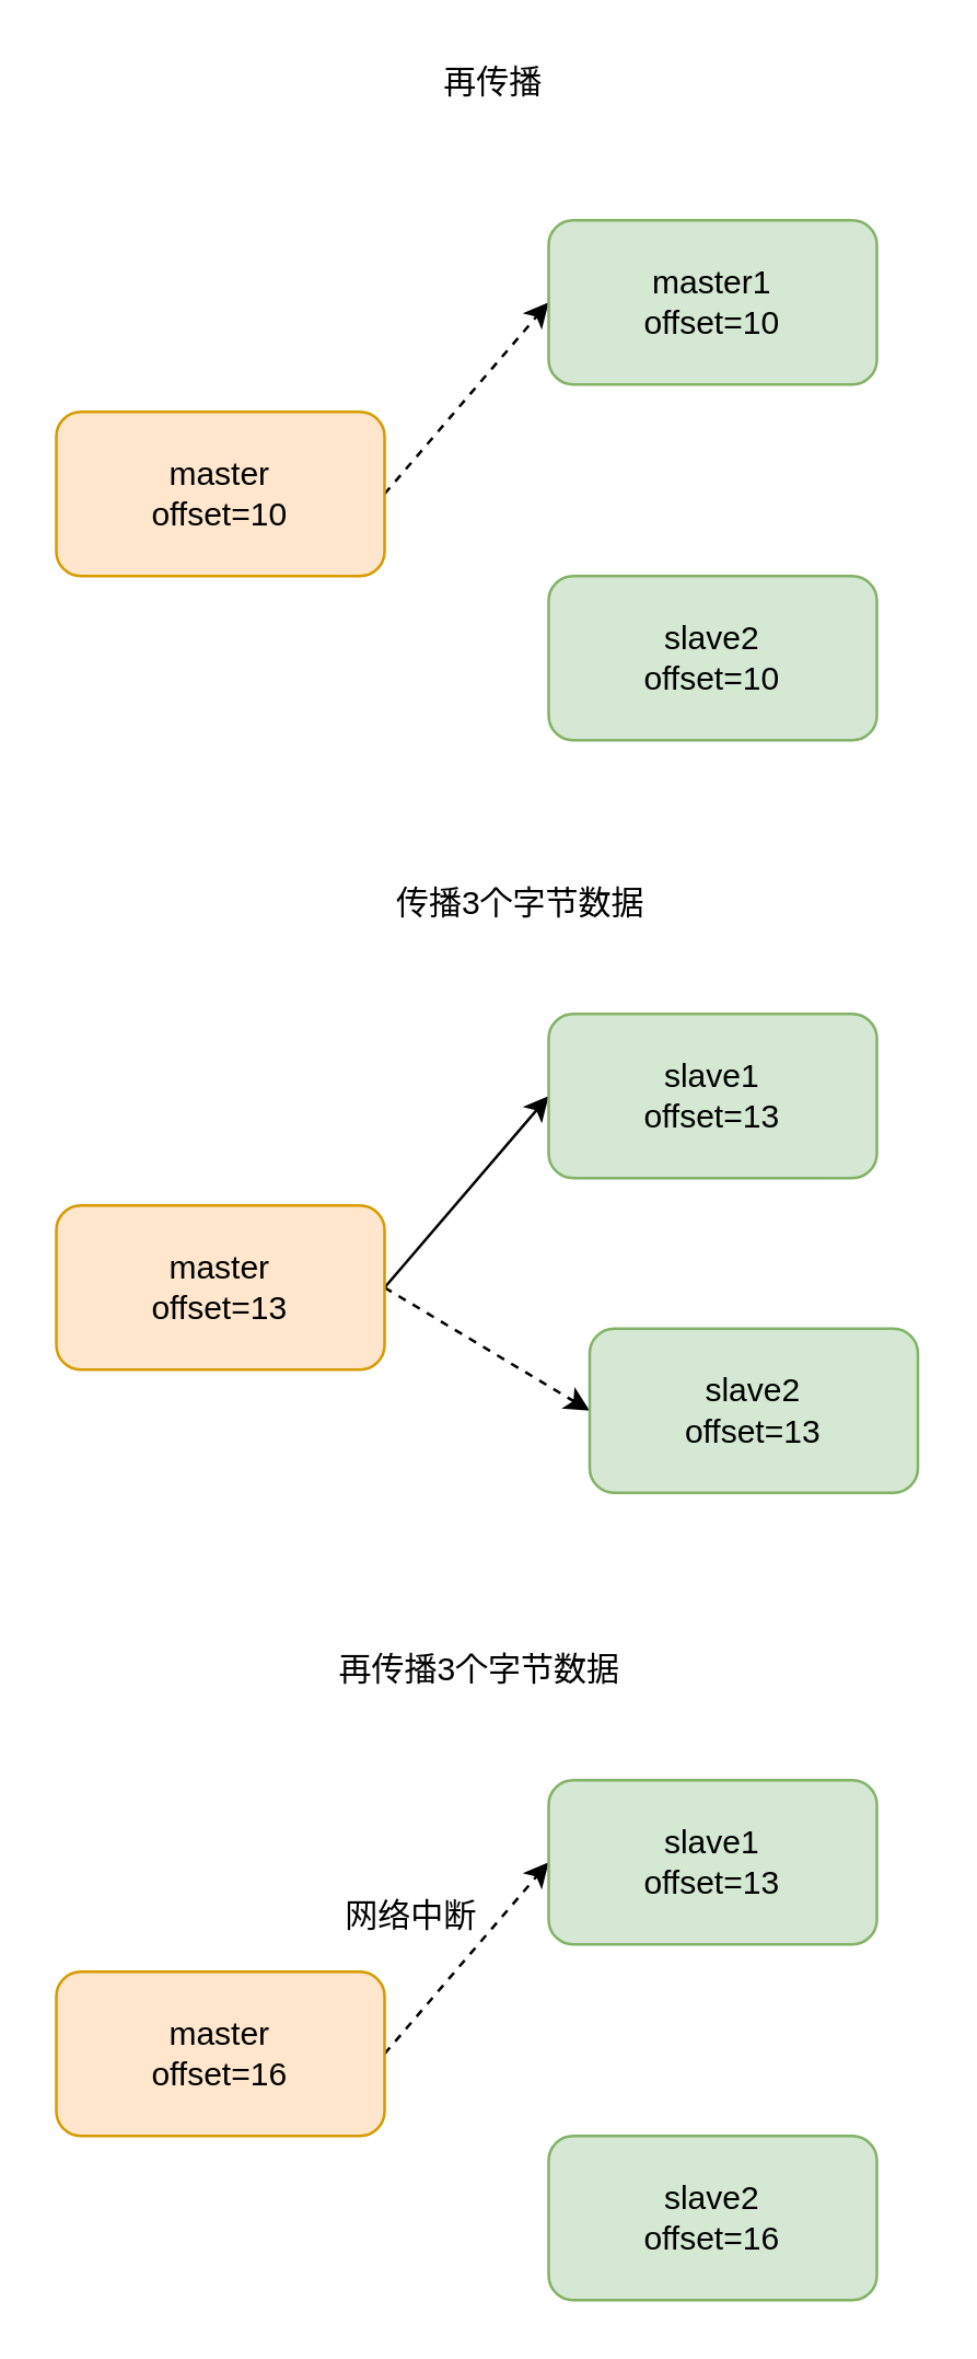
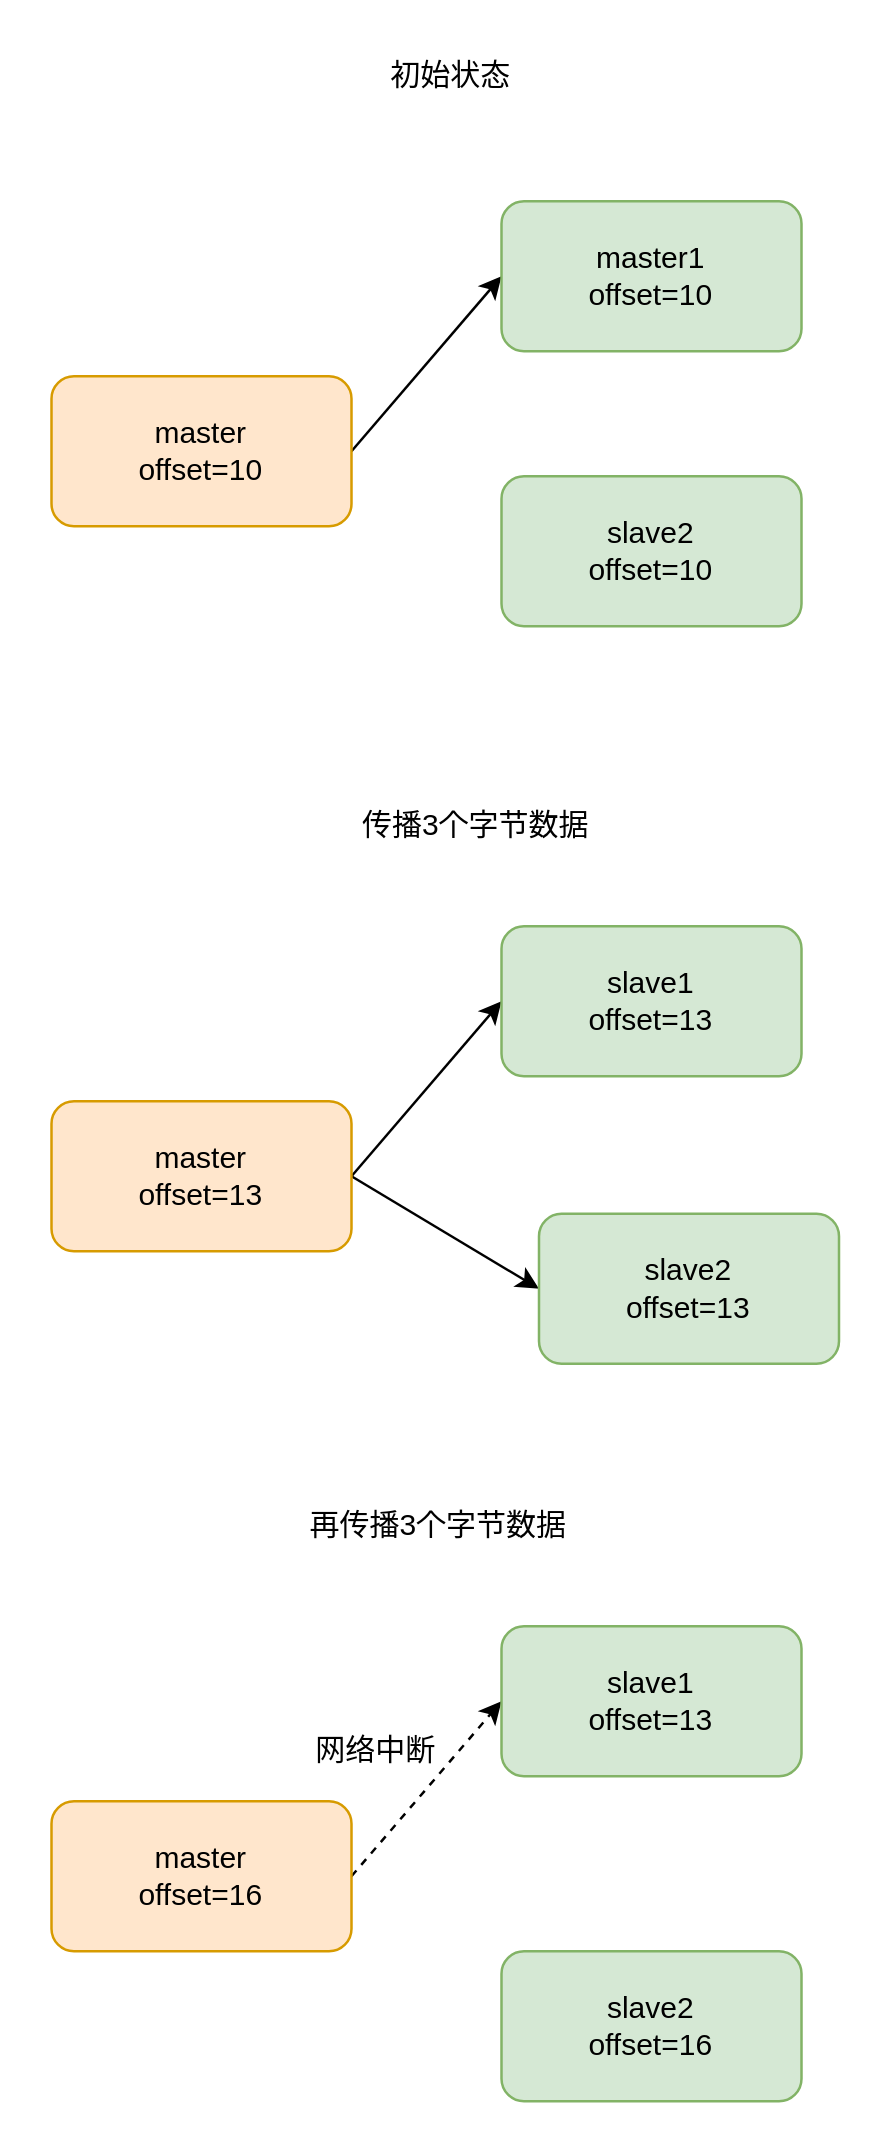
  <mxCell id="0" />
  <mxCell id="1" parent="0" />
- <mxCell id="2" style="rounded=0;orthogonalLoop=1;jettySize=auto;html=1;exitX=1;exitY=0.5;exitDx=0;exitDy=0;entryX=0;entryY=0.5;entryDx=0;entryDy=0;dashed=1;" edge="1" parent="1" source="3" target="4"><mxGeometry relative="1" as="geometry" /></mxCell>
+ <mxCell id="2" style="rounded=0;orthogonalLoop=1;jettySize=auto;html=1;exitX=1;exitY=0.5;exitDx=0;exitDy=0;entryX=0;entryY=0.5;entryDx=0;entryDy=0;" edge="1" parent="1" source="3" target="4"><mxGeometry relative="1" as="geometry" /></mxCell>
  <mxCell id="3" value="master&lt;br&gt;offset=10" style="rounded=1;whiteSpace=wrap;html=1;fillColor=#ffe6cc;strokeColor=#d79b00;" vertex="1" parent="1"><mxGeometry x="20" y="150" width="120" height="60" as="geometry" /></mxCell>
  <mxCell id="4" value="master1&lt;br&gt;offset=10" style="rounded=1;whiteSpace=wrap;html=1;fillColor=#d5e8d4;strokeColor=#82b366;" vertex="1" parent="1"><mxGeometry x="200" y="80" width="120" height="60" as="geometry" /></mxCell>
- <mxCell id="5" value="slave2&lt;br&gt;offset=10" style="rounded=1;whiteSpace=wrap;html=1;fillColor=#d5e8d4;strokeColor=#82b366;" vertex="1" parent="1"><mxGeometry x="200" y="210" width="120" height="60" as="geometry" /></mxCell>
- <mxCell id="6" value="再传播" style="text;html=1;strokeColor=none;fillColor=none;align=center;verticalAlign=middle;whiteSpace=wrap;rounded=0;" vertex="1" parent="1"><mxGeometry x="145" y="20" width="70" height="20" as="geometry" /></mxCell>
+ <mxCell id="5" value="slave2&lt;br&gt;offset=10" style="rounded=1;whiteSpace=wrap;html=1;fillColor=#d5e8d4;strokeColor=#82b366;" vertex="1" parent="1"><mxGeometry x="200" y="190" width="120" height="60" as="geometry" /></mxCell>
+ <mxCell id="6" value="初始状态" style="text;html=1;strokeColor=none;fillColor=none;align=center;verticalAlign=middle;whiteSpace=wrap;rounded=0;" vertex="1" parent="1"><mxGeometry x="145" y="20" width="70" height="20" as="geometry" /></mxCell>
  <mxCell id="7" value="传播3个字节数据" style="text;html=1;strokeColor=none;fillColor=none;align=center;verticalAlign=middle;whiteSpace=wrap;rounded=0;" vertex="1" parent="1"><mxGeometry x="135" y="320" width="110" height="20" as="geometry" /></mxCell>
  <mxCell id="8" style="rounded=0;orthogonalLoop=1;jettySize=auto;html=1;exitX=1;exitY=0.5;exitDx=0;exitDy=0;entryX=0;entryY=0.5;entryDx=0;entryDy=0;" edge="1" parent="1" source="10" target="11"><mxGeometry relative="1" as="geometry" /></mxCell>
- <mxCell id="9" style="rounded=0;orthogonalLoop=1;jettySize=auto;html=1;exitX=1;exitY=0.5;exitDx=0;exitDy=0;entryX=0;entryY=0.5;entryDx=0;entryDy=0;dashed=1;" edge="1" parent="1" source="10" target="12"><mxGeometry relative="1" as="geometry" /></mxCell>
+ <mxCell id="9" style="rounded=0;orthogonalLoop=1;jettySize=auto;html=1;exitX=1;exitY=0.5;exitDx=0;exitDy=0;entryX=0;entryY=0.5;entryDx=0;entryDy=0;" edge="1" parent="1" source="10" target="12"><mxGeometry relative="1" as="geometry" /></mxCell>
  <mxCell id="10" value="master&lt;br&gt;offset=13" style="rounded=1;whiteSpace=wrap;html=1;fillColor=#ffe6cc;strokeColor=#d79b00;" vertex="1" parent="1"><mxGeometry x="20" y="440" width="120" height="60" as="geometry" /></mxCell>
  <mxCell id="11" value="slave1&lt;br&gt;offset=13" style="rounded=1;whiteSpace=wrap;html=1;fillColor=#d5e8d4;strokeColor=#82b366;" vertex="1" parent="1"><mxGeometry x="200" y="370" width="120" height="60" as="geometry" /></mxCell>
  <mxCell id="12" value="slave2&lt;br&gt;offset=13" style="rounded=1;whiteSpace=wrap;html=1;fillColor=#d5e8d4;strokeColor=#82b366;" vertex="1" parent="1"><mxGeometry x="215" y="485" width="120" height="60" as="geometry" /></mxCell>
  <mxCell id="13" value="再传播3个字节数据" style="text;html=1;strokeColor=none;fillColor=none;align=center;verticalAlign=middle;whiteSpace=wrap;rounded=0;" vertex="1" parent="1"><mxGeometry x="120" y="600" width="110" height="20" as="geometry" /></mxCell>
  <mxCell id="14" style="rounded=0;orthogonalLoop=1;jettySize=auto;html=1;exitX=1;exitY=0.5;exitDx=0;exitDy=0;entryX=0;entryY=0.5;entryDx=0;entryDy=0;dashed=1;" edge="1" parent="1" source="15" target="16"><mxGeometry relative="1" as="geometry" /></mxCell>
  <mxCell id="15" value="master&lt;br&gt;offset=16" style="rounded=1;whiteSpace=wrap;html=1;fillColor=#ffe6cc;strokeColor=#d79b00;" vertex="1" parent="1"><mxGeometry x="20" y="720" width="120" height="60" as="geometry" /></mxCell>
  <mxCell id="16" value="slave1&lt;br&gt;offset=13" style="rounded=1;whiteSpace=wrap;html=1;fillColor=#d5e8d4;strokeColor=#82b366;" vertex="1" parent="1"><mxGeometry x="200" y="650" width="120" height="60" as="geometry" /></mxCell>
  <mxCell id="17" value="slave2&lt;br&gt;offset=16" style="rounded=1;whiteSpace=wrap;html=1;fillColor=#d5e8d4;strokeColor=#82b366;" vertex="1" parent="1"><mxGeometry x="200" y="780" width="120" height="60" as="geometry" /></mxCell>
  <mxCell id="18" value="网络中断" style="text;html=1;strokeColor=none;fillColor=none;align=center;verticalAlign=middle;whiteSpace=wrap;rounded=0;" vertex="1" parent="1"><mxGeometry x="120" y="690" width="60" height="20" as="geometry" /></mxCell>
